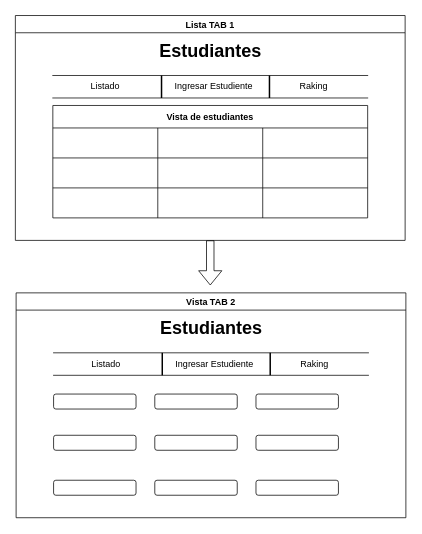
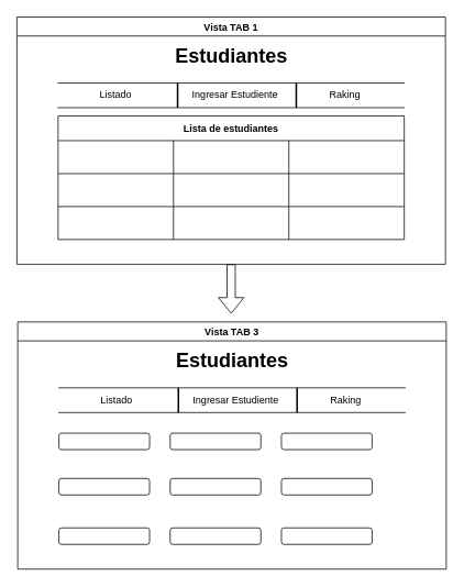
  <mxCell id="0" />
  <mxCell id="1" parent="0" />
- <mxCell id="2" value="Lista TAB 1" style="swimlane;" vertex="1" parent="1"><mxGeometry x="20" y="20" width="520" height="300" as="geometry"><mxRectangle x="210" y="100" width="100" height="30" as="alternateBounds" /></mxGeometry></mxCell>
- <mxCell id="3" value="Vista de estudiantes" style="shape=table;startSize=30;container=1;collapsible=0;childLayout=tableLayout;fontStyle=1;align=center;" vertex="1" parent="2"><mxGeometry x="50" y="120" width="420" height="150" as="geometry" /></mxCell>
+ <mxCell id="2" value="Vista TAB 1" style="swimlane;" vertex="1" parent="1"><mxGeometry x="20" y="20" width="520" height="300" as="geometry"><mxRectangle x="210" y="100" width="100" height="30" as="alternateBounds" /></mxGeometry></mxCell>
+ <mxCell id="3" value="Lista de estudiantes" style="shape=table;startSize=30;container=1;collapsible=0;childLayout=tableLayout;fontStyle=1;align=center;" vertex="1" parent="2"><mxGeometry x="50" y="120" width="420" height="150" as="geometry" /></mxCell>
  <mxCell id="4" value="" style="shape=tableRow;horizontal=0;startSize=0;swimlaneHead=0;swimlaneBody=0;top=0;left=0;bottom=0;right=0;collapsible=0;dropTarget=0;fillColor=none;points=[[0,0.5],[1,0.5]];portConstraint=eastwest;" vertex="1" parent="3"><mxGeometry y="30" width="420" height="40" as="geometry" /></mxCell>
  <mxCell id="5" value="" style="shape=partialRectangle;html=1;whiteSpace=wrap;connectable=0;fillColor=none;top=0;left=0;bottom=0;right=0;overflow=hidden;" vertex="1" parent="4"><mxGeometry width="140" height="40" as="geometry"><mxRectangle width="140" height="40" as="alternateBounds" /></mxGeometry></mxCell>
  <mxCell id="6" value="" style="shape=partialRectangle;html=1;whiteSpace=wrap;connectable=0;fillColor=none;top=0;left=0;bottom=0;right=0;overflow=hidden;" vertex="1" parent="4"><mxGeometry x="140" width="140" height="40" as="geometry"><mxRectangle width="140" height="40" as="alternateBounds" /></mxGeometry></mxCell>
  <mxCell id="7" value="" style="shape=partialRectangle;html=1;whiteSpace=wrap;connectable=0;fillColor=none;top=0;left=0;bottom=0;right=0;overflow=hidden;" vertex="1" parent="4"><mxGeometry x="280" width="140" height="40" as="geometry"><mxRectangle width="140" height="40" as="alternateBounds" /></mxGeometry></mxCell>
  <mxCell id="8" value="" style="shape=tableRow;horizontal=0;startSize=0;swimlaneHead=0;swimlaneBody=0;top=0;left=0;bottom=0;right=0;collapsible=0;dropTarget=0;fillColor=none;points=[[0,0.5],[1,0.5]];portConstraint=eastwest;" vertex="1" parent="3"><mxGeometry y="70" width="420" height="40" as="geometry" /></mxCell>
  <mxCell id="9" value="" style="shape=partialRectangle;html=1;whiteSpace=wrap;connectable=0;fillColor=none;top=0;left=0;bottom=0;right=0;overflow=hidden;" vertex="1" parent="8"><mxGeometry width="140" height="40" as="geometry"><mxRectangle width="140" height="40" as="alternateBounds" /></mxGeometry></mxCell>
  <mxCell id="10" value="" style="shape=partialRectangle;html=1;whiteSpace=wrap;connectable=0;fillColor=none;top=0;left=0;bottom=0;right=0;overflow=hidden;" vertex="1" parent="8"><mxGeometry x="140" width="140" height="40" as="geometry"><mxRectangle width="140" height="40" as="alternateBounds" /></mxGeometry></mxCell>
  <mxCell id="11" value="" style="shape=partialRectangle;html=1;whiteSpace=wrap;connectable=0;fillColor=none;top=0;left=0;bottom=0;right=0;overflow=hidden;" vertex="1" parent="8"><mxGeometry x="280" width="140" height="40" as="geometry"><mxRectangle width="140" height="40" as="alternateBounds" /></mxGeometry></mxCell>
  <mxCell id="12" value="" style="shape=tableRow;horizontal=0;startSize=0;swimlaneHead=0;swimlaneBody=0;top=0;left=0;bottom=0;right=0;collapsible=0;dropTarget=0;fillColor=none;points=[[0,0.5],[1,0.5]];portConstraint=eastwest;" vertex="1" parent="3"><mxGeometry y="110" width="420" height="40" as="geometry" /></mxCell>
  <mxCell id="13" value="" style="shape=partialRectangle;html=1;whiteSpace=wrap;connectable=0;fillColor=none;top=0;left=0;bottom=0;right=0;overflow=hidden;" vertex="1" parent="12"><mxGeometry width="140" height="40" as="geometry"><mxRectangle width="140" height="40" as="alternateBounds" /></mxGeometry></mxCell>
  <mxCell id="14" value="" style="shape=partialRectangle;html=1;whiteSpace=wrap;connectable=0;fillColor=none;top=0;left=0;bottom=0;right=0;overflow=hidden;" vertex="1" parent="12"><mxGeometry x="140" width="140" height="40" as="geometry"><mxRectangle width="140" height="40" as="alternateBounds" /></mxGeometry></mxCell>
  <mxCell id="15" value="" style="shape=partialRectangle;html=1;whiteSpace=wrap;connectable=0;fillColor=none;top=0;left=0;bottom=0;right=0;overflow=hidden;" vertex="1" parent="12"><mxGeometry x="280" width="140" height="40" as="geometry"><mxRectangle width="140" height="40" as="alternateBounds" /></mxGeometry></mxCell>
  <mxCell id="16" value="" style="shape=partialRectangle;whiteSpace=wrap;html=1;left=0;right=0;fillColor=none;" vertex="1" parent="2"><mxGeometry x="50" y="80" width="420" height="30" as="geometry" /></mxCell>
  <mxCell id="17" value="" style="line;strokeWidth=2;direction=south;html=1;" vertex="1" parent="2"><mxGeometry x="190" y="80" width="10" height="30" as="geometry" /></mxCell>
  <mxCell id="18" value="" style="line;strokeWidth=2;direction=south;html=1;" vertex="1" parent="2"><mxGeometry x="334" y="80" width="10" height="30" as="geometry" /></mxCell>
  <mxCell id="19" value="Estudiantes" style="text;strokeColor=none;fillColor=none;html=1;fontSize=24;fontStyle=1;verticalAlign=middle;align=center;" vertex="1" parent="2"><mxGeometry x="225" y="30" width="70" height="35" as="geometry" /></mxCell>
  <mxCell id="20" value="Listado&lt;span style=&quot;color: rgba(0, 0, 0, 0); font-family: monospace; font-size: 0px; text-align: start;&quot;&gt;%3CmxGraphModel%3E%3Croot%3E%3CmxCell%20id%3D%220%22%2F%3E%3CmxCell%20id%3D%221%22%20parent%3D%220%22%2F%3E%3CmxCell%20id%3D%222%22%20value%3D%22%22%20style%3D%22line%3BstrokeWidth%3D2%3Bdirection%3Dsouth%3Bhtml%3D1%3B%22%20vertex%3D%221%22%20parent%3D%221%22%3E%3CmxGeometry%20x%3D%22220%22%20y%3D%22120%22%20width%3D%2210%22%20height%3D%2230%22%20as%3D%22geometry%22%2F%3E%3C%2FmxCell%3E%3C%2Froot%3E%3C%2FmxGraphModel%3E&lt;/span&gt;" style="text;html=1;strokeColor=none;fillColor=none;align=center;verticalAlign=middle;whiteSpace=wrap;rounded=0;" vertex="1" parent="2"><mxGeometry x="90" y="80" width="60" height="30" as="geometry" /></mxCell>
  <mxCell id="21" value="Ingresar Estudiente" style="text;html=1;strokeColor=none;fillColor=none;align=center;verticalAlign=middle;whiteSpace=wrap;rounded=0;" vertex="1" parent="2"><mxGeometry x="200" y="80" width="130" height="30" as="geometry" /></mxCell>
  <mxCell id="22" value="Raking&amp;nbsp;" style="text;html=1;strokeColor=none;fillColor=none;align=center;verticalAlign=middle;whiteSpace=wrap;rounded=0;" vertex="1" parent="2"><mxGeometry x="370" y="80" width="60" height="30" as="geometry" /></mxCell>
- <mxCell id="23" value="Vista TAB 2" style="swimlane;" vertex="1" parent="1"><mxGeometry x="21" y="390" width="520" height="300" as="geometry"><mxRectangle x="210" y="100" width="100" height="30" as="alternateBounds" /></mxGeometry></mxCell>
+ <mxCell id="23" value="Vista TAB 3" style="swimlane;" vertex="1" parent="1"><mxGeometry x="21" y="390" width="520" height="300" as="geometry"><mxRectangle x="210" y="100" width="100" height="30" as="alternateBounds" /></mxGeometry></mxCell>
  <mxCell id="24" value="" style="shape=partialRectangle;whiteSpace=wrap;html=1;left=0;right=0;fillColor=none;" vertex="1" parent="23"><mxGeometry x="50" y="80" width="420" height="30" as="geometry" /></mxCell>
  <mxCell id="25" value="" style="line;strokeWidth=2;direction=south;html=1;" vertex="1" parent="23"><mxGeometry x="190" y="80" width="10" height="30" as="geometry" /></mxCell>
  <mxCell id="26" value="" style="line;strokeWidth=2;direction=south;html=1;" vertex="1" parent="23"><mxGeometry x="334" y="80" width="10" height="30" as="geometry" /></mxCell>
  <mxCell id="27" value="Estudiantes" style="text;strokeColor=none;fillColor=none;html=1;fontSize=24;fontStyle=1;verticalAlign=middle;align=center;" vertex="1" parent="23"><mxGeometry x="225" y="30" width="70" height="35" as="geometry" /></mxCell>
  <mxCell id="28" value="Listado&lt;span style=&quot;color: rgba(0, 0, 0, 0); font-family: monospace; font-size: 0px; text-align: start;&quot;&gt;%3CmxGraphModel%3E%3Croot%3E%3CmxCell%20id%3D%220%22%2F%3E%3CmxCell%20id%3D%221%22%20parent%3D%220%22%2F%3E%3CmxCell%20id%3D%222%22%20value%3D%22%22%20style%3D%22line%3BstrokeWidth%3D2%3Bdirection%3Dsouth%3Bhtml%3D1%3B%22%20vertex%3D%221%22%20parent%3D%221%22%3E%3CmxGeometry%20x%3D%22220%22%20y%3D%22120%22%20width%3D%2210%22%20height%3D%2230%22%20as%3D%22geometry%22%2F%3E%3C%2FmxCell%3E%3C%2Froot%3E%3C%2FmxGraphModel%3E&lt;/span&gt;" style="text;html=1;strokeColor=none;fillColor=none;align=center;verticalAlign=middle;whiteSpace=wrap;rounded=0;" vertex="1" parent="23"><mxGeometry x="90" y="80" width="60" height="30" as="geometry" /></mxCell>
  <mxCell id="29" value="Ingresar Estudiente" style="text;html=1;strokeColor=none;fillColor=none;align=center;verticalAlign=middle;whiteSpace=wrap;rounded=0;" vertex="1" parent="23"><mxGeometry x="200" y="80" width="130" height="30" as="geometry" /></mxCell>
  <mxCell id="30" value="Raking&amp;nbsp;" style="text;html=1;strokeColor=none;fillColor=none;align=center;verticalAlign=middle;whiteSpace=wrap;rounded=0;" vertex="1" parent="23"><mxGeometry x="370" y="80" width="60" height="30" as="geometry" /></mxCell>
  <mxCell id="31" value="" style="rounded=1;whiteSpace=wrap;html=1;fontSize=12;" vertex="1" parent="23"><mxGeometry x="50" y="135" width="110" height="20" as="geometry" /></mxCell>
  <mxCell id="32" value="" style="rounded=1;whiteSpace=wrap;html=1;fontSize=12;" vertex="1" parent="23"><mxGeometry x="185" y="135" width="110" height="20" as="geometry" /></mxCell>
  <mxCell id="33" value="" style="rounded=1;whiteSpace=wrap;html=1;fontSize=12;" vertex="1" parent="23"><mxGeometry x="320" y="135" width="110" height="20" as="geometry" /></mxCell>
  <mxCell id="34" value="" style="rounded=1;whiteSpace=wrap;html=1;fontSize=12;" vertex="1" parent="23"><mxGeometry x="50" y="190" width="110" height="20" as="geometry" /></mxCell>
  <mxCell id="35" value="" style="rounded=1;whiteSpace=wrap;html=1;fontSize=12;" vertex="1" parent="23"><mxGeometry x="185" y="190" width="110" height="20" as="geometry" /></mxCell>
  <mxCell id="36" value="" style="rounded=1;whiteSpace=wrap;html=1;fontSize=12;" vertex="1" parent="23"><mxGeometry x="320" y="190" width="110" height="20" as="geometry" /></mxCell>
  <mxCell id="37" value="" style="rounded=1;whiteSpace=wrap;html=1;fontSize=12;" vertex="1" parent="23"><mxGeometry x="50" y="250" width="110" height="20" as="geometry" /></mxCell>
  <mxCell id="38" value="" style="rounded=1;whiteSpace=wrap;html=1;fontSize=12;" vertex="1" parent="23"><mxGeometry x="185" y="250" width="110" height="20" as="geometry" /></mxCell>
  <mxCell id="39" value="" style="rounded=1;whiteSpace=wrap;html=1;fontSize=12;" vertex="1" parent="23"><mxGeometry x="320" y="250" width="110" height="20" as="geometry" /></mxCell>
  <mxCell id="40" value="" style="shape=flexArrow;endArrow=classic;html=1;fontSize=12;exitX=0.5;exitY=1;exitDx=0;exitDy=0;" edge="1" parent="1" source="2"><mxGeometry width="50" height="50" relative="1" as="geometry"><mxPoint x="280" y="530" as="sourcePoint" /><mxPoint x="280" y="380" as="targetPoint" /></mxGeometry></mxCell>
